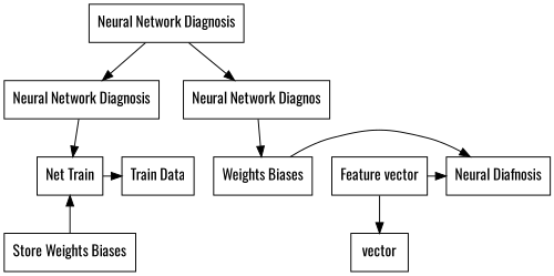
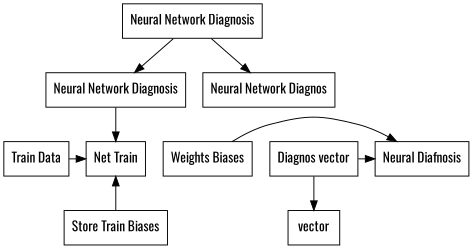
  digraph {
    fontname=Oswald
    node [fontname=Oswald shape=box]
    edge [fontname=Oswald]
    n1 [label="Train Data"]
    n2 [label="Net Train"]
    n3 [label="Neural Diafnosis"]
    n4 [label="Weights Biases"]
-   n5 [label="Feature vector"]
-   n6 [label="Store Weights Biases"]
+   n5 [label="Diagnos vector"]
+   n6 [label="Store Train Biases"]
    n7 [label=vector]
    n8 [label="Neural Network Diagnosis"]
    n9 [label="Neural Network Diagnosis"]
    n10 [label="Neural Network Diagnos"]
    subgraph sub_1 {
      rank=same
      n1
      n2
      n3
      n4
      n5
    }
    subgraph sub_2 {
      rank=same
      n6
      n7
    }
-   n2 -> n1
+   n1 -> n2
    n4 -> n3
    n5 -> n3
    n5 -> n7
    n6 -> n2
    n8 -> n9
    n8 -> n10
    n9 -> n2
-   n10 -> n4
  }
